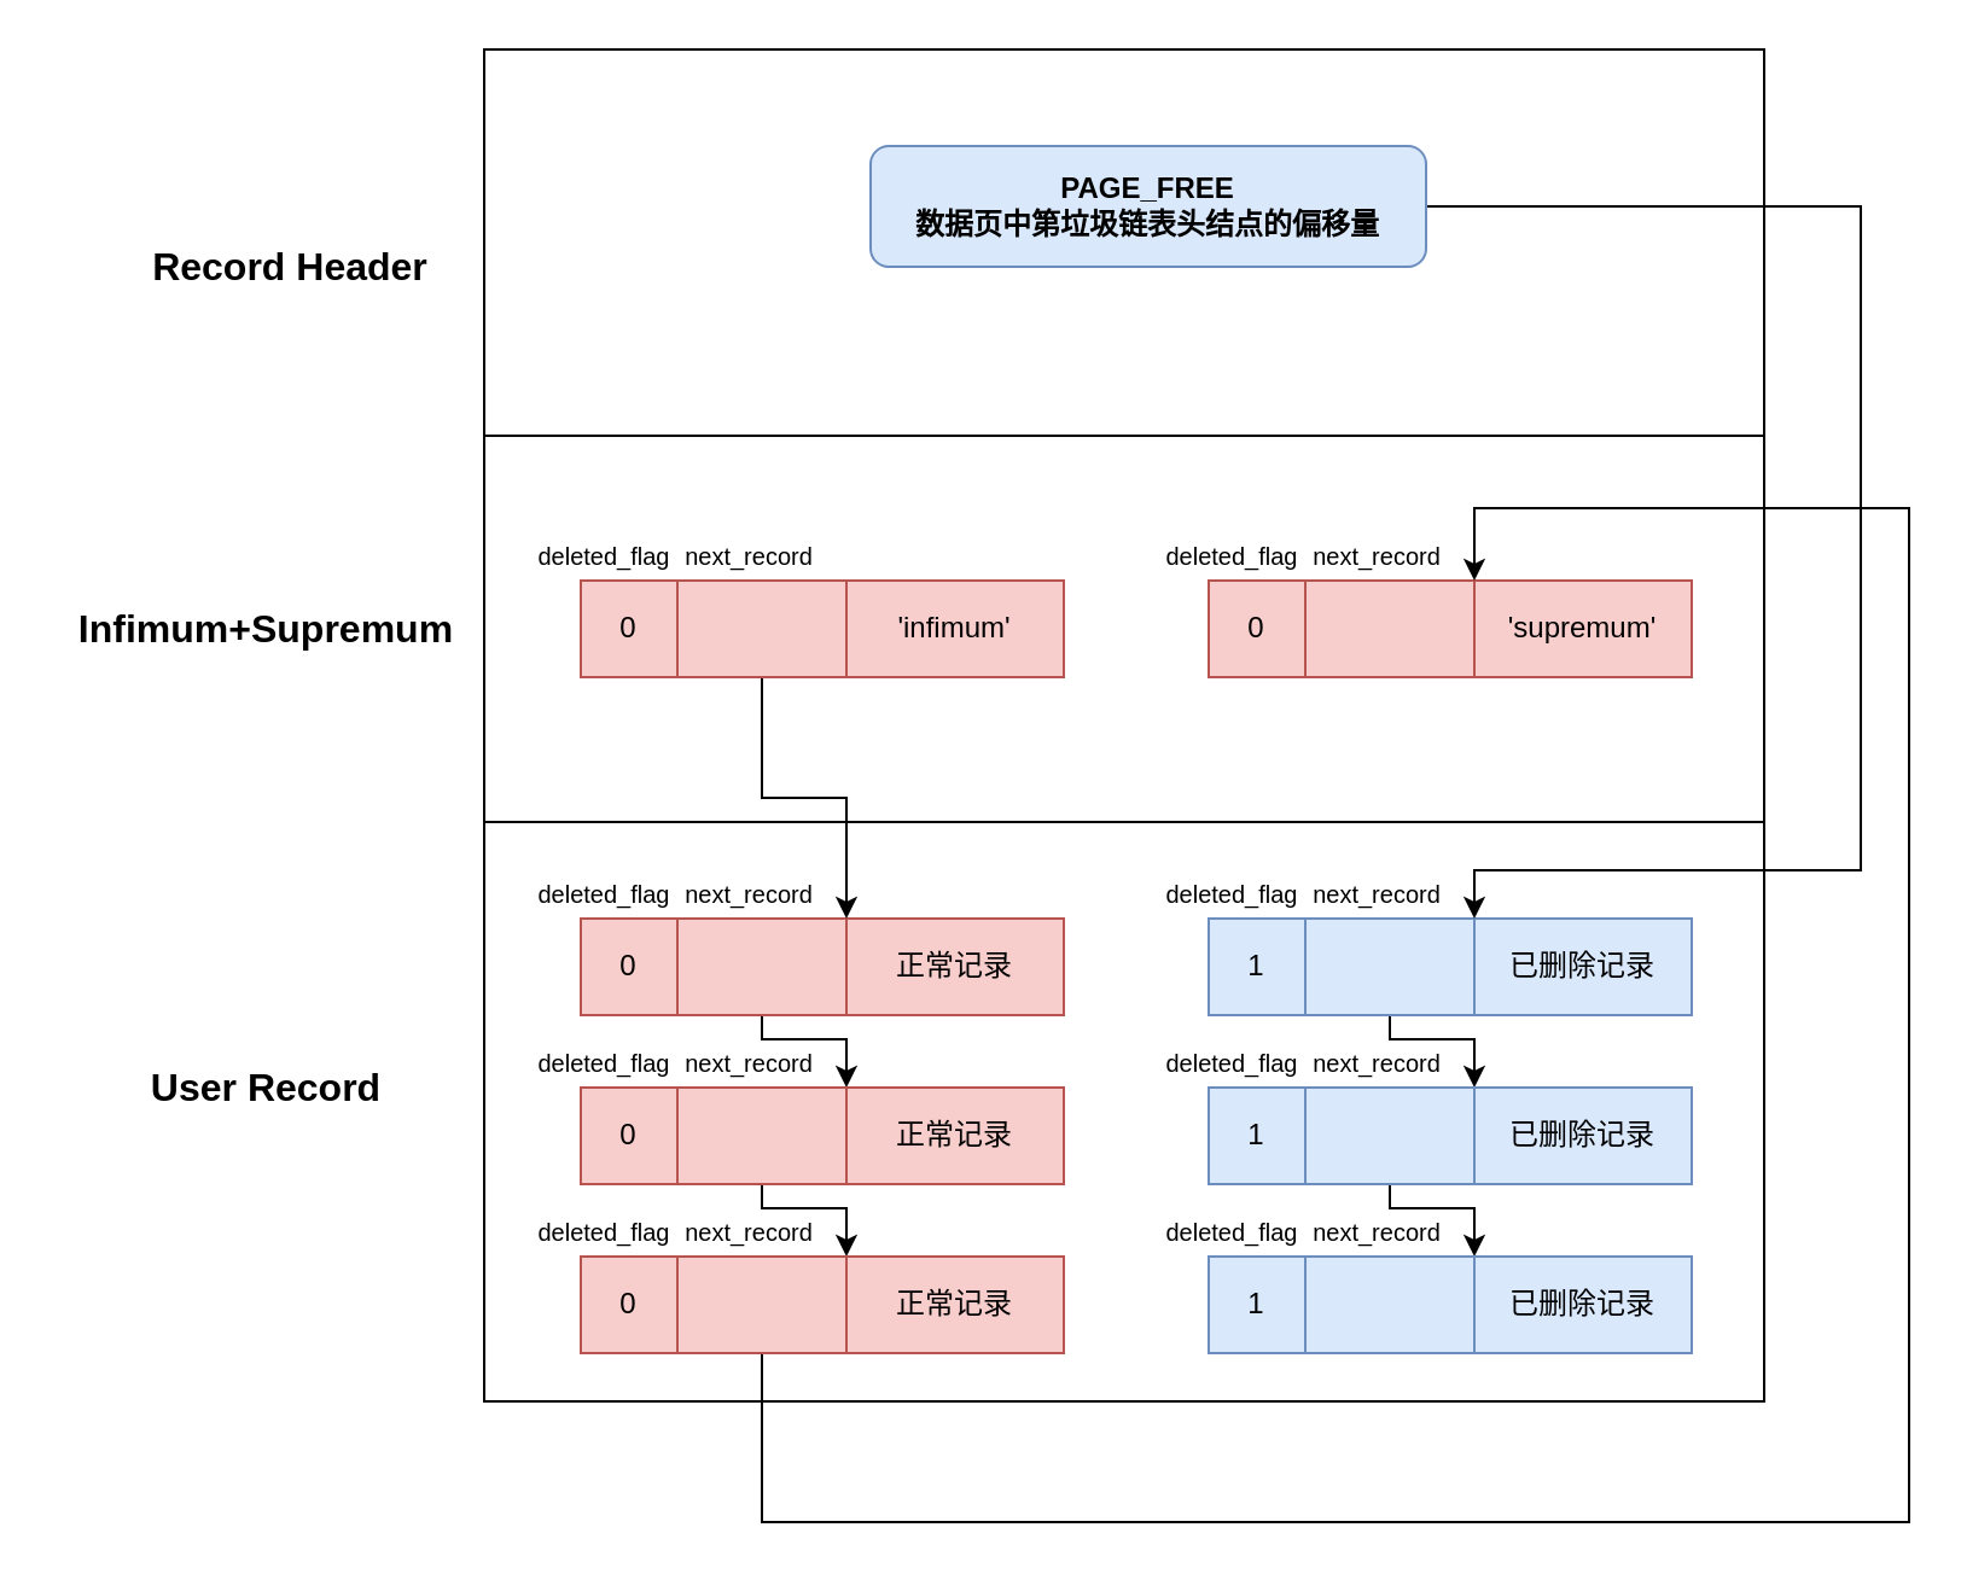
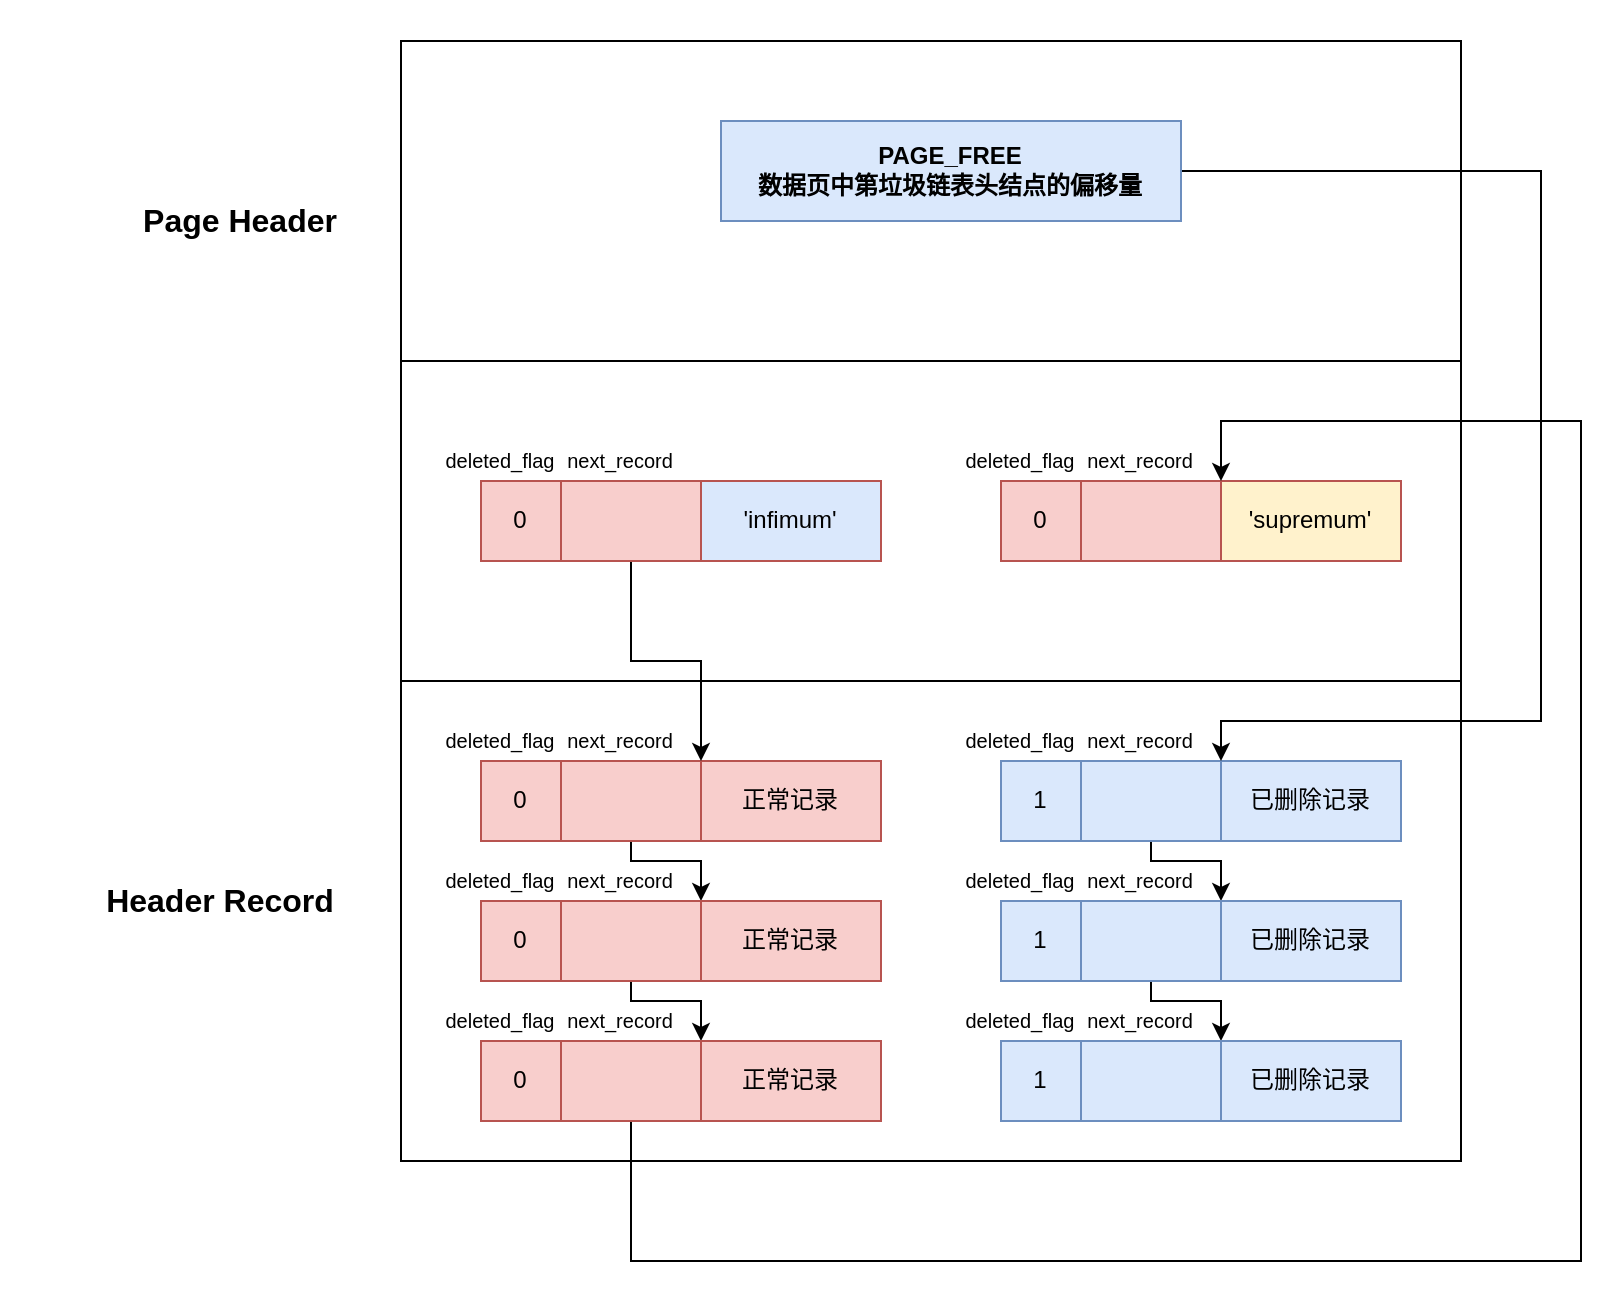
  <mxCell id="0" />
  <mxCell id="1" parent="0" />
  <mxCell id="2" value="" style="rounded=0;whiteSpace=wrap;html=1;" vertex="1" parent="1"><mxGeometry x="200" y="340" width="530" height="240" as="geometry" /></mxCell>
- <mxCell id="3" value="&lt;b&gt;&lt;font style=&quot;font-size: 16px&quot;&gt;User Record&lt;/font&gt;&lt;/b&gt;" style="text;html=1;strokeColor=none;fillColor=none;align=center;verticalAlign=middle;whiteSpace=wrap;rounded=0;" vertex="1" parent="1"><mxGeometry x="20" y="440" width="180" height="20" as="geometry" /></mxCell>
+ <mxCell id="3" value="&lt;b&gt;&lt;font style=&quot;font-size: 16px&quot;&gt;Header Record&lt;/font&gt;&lt;/b&gt;" style="text;html=1;strokeColor=none;fillColor=none;align=center;verticalAlign=middle;whiteSpace=wrap;rounded=0;" vertex="1" parent="1"><mxGeometry x="20" y="440" width="180" height="20" as="geometry" /></mxCell>
  <mxCell id="4" value="0" style="rounded=0;whiteSpace=wrap;html=1;fillColor=#f8cecc;strokeColor=#b85450;" vertex="1" parent="1"><mxGeometry x="240" y="380" width="40" height="40" as="geometry" /></mxCell>
  <mxCell id="5" value="&lt;font style=&quot;font-size: 10px&quot;&gt;deleted_flag&lt;/font&gt;" style="text;html=1;strokeColor=none;fillColor=none;align=center;verticalAlign=middle;whiteSpace=wrap;rounded=0;" vertex="1" parent="1"><mxGeometry x="230" y="360" width="40" height="20" as="geometry" /></mxCell>
  <mxCell id="6" value="正常记录" style="rounded=0;whiteSpace=wrap;html=1;fillColor=#f8cecc;strokeColor=#b85450;" vertex="1" parent="1"><mxGeometry x="350" y="380" width="90" height="40" as="geometry" /></mxCell>
  <mxCell id="7" style="edgeStyle=orthogonalEdgeStyle;rounded=0;orthogonalLoop=1;jettySize=auto;html=1;exitX=0.5;exitY=1;exitDx=0;exitDy=0;entryX=0;entryY=0;entryDx=0;entryDy=0;" edge="1" parent="1" source="8" target="25"><mxGeometry relative="1" as="geometry"><Array as="points"><mxPoint x="315" y="430" /><mxPoint x="350" y="430" /></Array></mxGeometry></mxCell>
  <mxCell id="8" value="" style="rounded=0;whiteSpace=wrap;html=1;fillColor=#f8cecc;strokeColor=#b85450;" vertex="1" parent="1"><mxGeometry x="280" y="380" width="70" height="40" as="geometry" /></mxCell>
  <mxCell id="9" value="&lt;font style=&quot;font-size: 10px&quot;&gt;next_record&lt;/font&gt;" style="text;html=1;strokeColor=none;fillColor=none;align=center;verticalAlign=middle;whiteSpace=wrap;rounded=0;" vertex="1" parent="1"><mxGeometry x="290" y="360" width="40" height="20" as="geometry" /></mxCell>
  <mxCell id="10" value="" style="rounded=0;whiteSpace=wrap;html=1;" vertex="1" parent="1"><mxGeometry x="200" y="180" width="530" height="160" as="geometry" /></mxCell>
- <mxCell id="11" value="&lt;b&gt;&lt;font style=&quot;font-size: 16px&quot;&gt;Infimum+Supremum&lt;/font&gt;&lt;/b&gt;" style="text;html=1;strokeColor=none;fillColor=none;align=center;verticalAlign=middle;whiteSpace=wrap;rounded=0;" vertex="1" parent="1"><mxGeometry x="20" y="250" width="180" height="20" as="geometry" /></mxCell>
  <mxCell id="12" value="0" style="rounded=0;whiteSpace=wrap;html=1;fillColor=#f8cecc;strokeColor=#b85450;" vertex="1" parent="1"><mxGeometry x="240" y="240" width="40" height="40" as="geometry" /></mxCell>
  <mxCell id="13" value="&lt;font style=&quot;font-size: 10px&quot;&gt;deleted_flag&lt;/font&gt;" style="text;html=1;strokeColor=none;fillColor=none;align=center;verticalAlign=middle;whiteSpace=wrap;rounded=0;" vertex="1" parent="1"><mxGeometry x="230" y="220" width="40" height="20" as="geometry" /></mxCell>
- <mxCell id="14" value="'infimum'" style="rounded=0;whiteSpace=wrap;html=1;fillColor=#f8cecc;strokeColor=#b85450;" vertex="1" parent="1"><mxGeometry x="350" y="240" width="90" height="40" as="geometry" /></mxCell>
+ <mxCell id="14" value="'infimum'" style="rounded=0;whiteSpace=wrap;html=1;fillColor=#dae8fc;strokeColor=#b85450;" vertex="1" parent="1"><mxGeometry x="350" y="240" width="90" height="40" as="geometry" /></mxCell>
  <mxCell id="15" style="edgeStyle=orthogonalEdgeStyle;rounded=0;orthogonalLoop=1;jettySize=auto;html=1;exitX=0.5;exitY=1;exitDx=0;exitDy=0;entryX=1;entryY=0;entryDx=0;entryDy=0;" edge="1" parent="1" source="16" target="8"><mxGeometry relative="1" as="geometry" /></mxCell>
  <mxCell id="16" value="" style="rounded=0;whiteSpace=wrap;html=1;fillColor=#f8cecc;strokeColor=#b85450;" vertex="1" parent="1"><mxGeometry x="280" y="240" width="70" height="40" as="geometry" /></mxCell>
  <mxCell id="17" value="&lt;font style=&quot;font-size: 10px&quot;&gt;next_record&lt;/font&gt;" style="text;html=1;strokeColor=none;fillColor=none;align=center;verticalAlign=middle;whiteSpace=wrap;rounded=0;" vertex="1" parent="1"><mxGeometry x="290" y="220" width="40" height="20" as="geometry" /></mxCell>
  <mxCell id="18" value="0" style="rounded=0;whiteSpace=wrap;html=1;fillColor=#f8cecc;strokeColor=#b85450;" vertex="1" parent="1"><mxGeometry x="500" y="240" width="40" height="40" as="geometry" /></mxCell>
  <mxCell id="19" value="&lt;font style=&quot;font-size: 10px&quot;&gt;deleted_flag&lt;/font&gt;" style="text;html=1;strokeColor=none;fillColor=none;align=center;verticalAlign=middle;whiteSpace=wrap;rounded=0;" vertex="1" parent="1"><mxGeometry x="490" y="220" width="40" height="20" as="geometry" /></mxCell>
- <mxCell id="20" value="'supremum'" style="rounded=0;whiteSpace=wrap;html=1;fillColor=#f8cecc;strokeColor=#b85450;" vertex="1" parent="1"><mxGeometry x="610" y="240" width="90" height="40" as="geometry" /></mxCell>
+ <mxCell id="20" value="'supremum'" style="rounded=0;whiteSpace=wrap;html=1;fillColor=#fff2cc;strokeColor=#b85450;" vertex="1" parent="1"><mxGeometry x="610" y="240" width="90" height="40" as="geometry" /></mxCell>
  <mxCell id="21" value="" style="rounded=0;whiteSpace=wrap;html=1;fillColor=#f8cecc;strokeColor=#b85450;" vertex="1" parent="1"><mxGeometry x="540" y="240" width="70" height="40" as="geometry" /></mxCell>
  <mxCell id="22" value="&lt;font style=&quot;font-size: 10px&quot;&gt;next_record&lt;/font&gt;" style="text;html=1;strokeColor=none;fillColor=none;align=center;verticalAlign=middle;whiteSpace=wrap;rounded=0;" vertex="1" parent="1"><mxGeometry x="550" y="220" width="40" height="20" as="geometry" /></mxCell>
  <mxCell id="23" value="0" style="rounded=0;whiteSpace=wrap;html=1;fillColor=#f8cecc;strokeColor=#b85450;" vertex="1" parent="1"><mxGeometry x="240" y="450" width="40" height="40" as="geometry" /></mxCell>
  <mxCell id="24" value="&lt;font style=&quot;font-size: 10px&quot;&gt;deleted_flag&lt;/font&gt;" style="text;html=1;strokeColor=none;fillColor=none;align=center;verticalAlign=middle;whiteSpace=wrap;rounded=0;" vertex="1" parent="1"><mxGeometry x="230" y="430" width="40" height="20" as="geometry" /></mxCell>
  <mxCell id="25" value="正常记录" style="rounded=0;whiteSpace=wrap;html=1;fillColor=#f8cecc;strokeColor=#b85450;" vertex="1" parent="1"><mxGeometry x="350" y="450" width="90" height="40" as="geometry" /></mxCell>
  <mxCell id="26" style="edgeStyle=orthogonalEdgeStyle;rounded=0;orthogonalLoop=1;jettySize=auto;html=1;exitX=0.5;exitY=1;exitDx=0;exitDy=0;entryX=0;entryY=0;entryDx=0;entryDy=0;" edge="1" parent="1" source="27" target="31"><mxGeometry relative="1" as="geometry"><Array as="points"><mxPoint x="315" y="500" /><mxPoint x="350" y="500" /></Array></mxGeometry></mxCell>
  <mxCell id="27" value="" style="rounded=0;whiteSpace=wrap;html=1;fillColor=#f8cecc;strokeColor=#b85450;" vertex="1" parent="1"><mxGeometry x="280" y="450" width="70" height="40" as="geometry" /></mxCell>
  <mxCell id="28" value="&lt;font style=&quot;font-size: 10px&quot;&gt;next_record&lt;/font&gt;" style="text;html=1;strokeColor=none;fillColor=none;align=center;verticalAlign=middle;whiteSpace=wrap;rounded=0;" vertex="1" parent="1"><mxGeometry x="290" y="430" width="40" height="20" as="geometry" /></mxCell>
  <mxCell id="29" value="0" style="rounded=0;whiteSpace=wrap;html=1;fillColor=#f8cecc;strokeColor=#b85450;" vertex="1" parent="1"><mxGeometry x="240" y="520" width="40" height="40" as="geometry" /></mxCell>
  <mxCell id="30" value="&lt;font style=&quot;font-size: 10px&quot;&gt;deleted_flag&lt;/font&gt;" style="text;html=1;strokeColor=none;fillColor=none;align=center;verticalAlign=middle;whiteSpace=wrap;rounded=0;" vertex="1" parent="1"><mxGeometry x="230" y="500" width="40" height="20" as="geometry" /></mxCell>
  <mxCell id="31" value="正常记录" style="rounded=0;whiteSpace=wrap;html=1;fillColor=#f8cecc;strokeColor=#b85450;" vertex="1" parent="1"><mxGeometry x="350" y="520" width="90" height="40" as="geometry" /></mxCell>
  <mxCell id="32" style="edgeStyle=orthogonalEdgeStyle;rounded=0;orthogonalLoop=1;jettySize=auto;html=1;exitX=0.5;exitY=1;exitDx=0;exitDy=0;entryX=0;entryY=0;entryDx=0;entryDy=0;" edge="1" parent="1" source="33" target="20"><mxGeometry relative="1" as="geometry"><Array as="points"><mxPoint x="315" y="630" /><mxPoint x="790" y="630" /><mxPoint x="790" y="210" /><mxPoint x="610" y="210" /></Array></mxGeometry></mxCell>
  <mxCell id="33" value="" style="rounded=0;whiteSpace=wrap;html=1;fillColor=#f8cecc;strokeColor=#b85450;" vertex="1" parent="1"><mxGeometry x="280" y="520" width="70" height="40" as="geometry" /></mxCell>
  <mxCell id="34" value="&lt;font style=&quot;font-size: 10px&quot;&gt;next_record&lt;/font&gt;" style="text;html=1;strokeColor=none;fillColor=none;align=center;verticalAlign=middle;whiteSpace=wrap;rounded=0;" vertex="1" parent="1"><mxGeometry x="290" y="500" width="40" height="20" as="geometry" /></mxCell>
  <mxCell id="35" value="1" style="rounded=0;whiteSpace=wrap;html=1;fillColor=#dae8fc;strokeColor=#6c8ebf;" vertex="1" parent="1"><mxGeometry x="500" y="380" width="40" height="40" as="geometry" /></mxCell>
  <mxCell id="36" value="&lt;font style=&quot;font-size: 10px&quot;&gt;deleted_flag&lt;/font&gt;" style="text;html=1;strokeColor=none;fillColor=none;align=center;verticalAlign=middle;whiteSpace=wrap;rounded=0;" vertex="1" parent="1"><mxGeometry x="490" y="360" width="40" height="20" as="geometry" /></mxCell>
  <mxCell id="37" value="已删除记录" style="rounded=0;whiteSpace=wrap;html=1;fillColor=#dae8fc;strokeColor=#6c8ebf;" vertex="1" parent="1"><mxGeometry x="610" y="380" width="90" height="40" as="geometry" /></mxCell>
  <mxCell id="38" style="edgeStyle=orthogonalEdgeStyle;rounded=0;orthogonalLoop=1;jettySize=auto;html=1;exitX=0.5;exitY=1;exitDx=0;exitDy=0;entryX=0;entryY=0;entryDx=0;entryDy=0;" edge="1" parent="1" source="39" target="43"><mxGeometry relative="1" as="geometry"><Array as="points"><mxPoint x="575" y="430" /><mxPoint x="610" y="430" /></Array></mxGeometry></mxCell>
  <mxCell id="39" value="" style="rounded=0;whiteSpace=wrap;html=1;fillColor=#dae8fc;strokeColor=#6c8ebf;" vertex="1" parent="1"><mxGeometry x="540" y="380" width="70" height="40" as="geometry" /></mxCell>
  <mxCell id="40" value="&lt;font style=&quot;font-size: 10px&quot;&gt;next_record&lt;/font&gt;" style="text;html=1;strokeColor=none;fillColor=none;align=center;verticalAlign=middle;whiteSpace=wrap;rounded=0;" vertex="1" parent="1"><mxGeometry x="550" y="360" width="40" height="20" as="geometry" /></mxCell>
  <mxCell id="41" value="1" style="rounded=0;whiteSpace=wrap;html=1;fillColor=#dae8fc;strokeColor=#6c8ebf;" vertex="1" parent="1"><mxGeometry x="500" y="450" width="40" height="40" as="geometry" /></mxCell>
  <mxCell id="42" value="&lt;font style=&quot;font-size: 10px&quot;&gt;deleted_flag&lt;/font&gt;" style="text;html=1;strokeColor=none;fillColor=none;align=center;verticalAlign=middle;whiteSpace=wrap;rounded=0;" vertex="1" parent="1"><mxGeometry x="490" y="430" width="40" height="20" as="geometry" /></mxCell>
  <mxCell id="43" value="已删除记录" style="rounded=0;whiteSpace=wrap;html=1;fillColor=#dae8fc;strokeColor=#6c8ebf;" vertex="1" parent="1"><mxGeometry x="610" y="450" width="90" height="40" as="geometry" /></mxCell>
  <mxCell id="44" style="edgeStyle=orthogonalEdgeStyle;rounded=0;orthogonalLoop=1;jettySize=auto;html=1;exitX=0.5;exitY=1;exitDx=0;exitDy=0;entryX=0;entryY=0;entryDx=0;entryDy=0;" edge="1" parent="1" source="45" target="49"><mxGeometry relative="1" as="geometry"><Array as="points"><mxPoint x="575" y="500" /><mxPoint x="610" y="500" /></Array></mxGeometry></mxCell>
  <mxCell id="45" value="" style="rounded=0;whiteSpace=wrap;html=1;fillColor=#dae8fc;strokeColor=#6c8ebf;" vertex="1" parent="1"><mxGeometry x="540" y="450" width="70" height="40" as="geometry" /></mxCell>
  <mxCell id="46" value="&lt;font style=&quot;font-size: 10px&quot;&gt;next_record&lt;/font&gt;" style="text;html=1;strokeColor=none;fillColor=none;align=center;verticalAlign=middle;whiteSpace=wrap;rounded=0;" vertex="1" parent="1"><mxGeometry x="550" y="430" width="40" height="20" as="geometry" /></mxCell>
  <mxCell id="47" value="1" style="rounded=0;whiteSpace=wrap;html=1;fillColor=#dae8fc;strokeColor=#6c8ebf;" vertex="1" parent="1"><mxGeometry x="500" y="520" width="40" height="40" as="geometry" /></mxCell>
  <mxCell id="48" value="&lt;font style=&quot;font-size: 10px&quot;&gt;deleted_flag&lt;/font&gt;" style="text;html=1;strokeColor=none;fillColor=none;align=center;verticalAlign=middle;whiteSpace=wrap;rounded=0;" vertex="1" parent="1"><mxGeometry x="490" y="500" width="40" height="20" as="geometry" /></mxCell>
  <mxCell id="49" value="已删除记录" style="rounded=0;whiteSpace=wrap;html=1;fillColor=#dae8fc;strokeColor=#6c8ebf;" vertex="1" parent="1"><mxGeometry x="610" y="520" width="90" height="40" as="geometry" /></mxCell>
  <mxCell id="50" value="" style="rounded=0;whiteSpace=wrap;html=1;fillColor=#dae8fc;strokeColor=#6c8ebf;" vertex="1" parent="1"><mxGeometry x="540" y="520" width="70" height="40" as="geometry" /></mxCell>
  <mxCell id="51" value="&lt;font style=&quot;font-size: 10px&quot;&gt;next_record&lt;/font&gt;" style="text;html=1;strokeColor=none;fillColor=none;align=center;verticalAlign=middle;whiteSpace=wrap;rounded=0;" vertex="1" parent="1"><mxGeometry x="550" y="500" width="40" height="20" as="geometry" /></mxCell>
  <mxCell id="52" value="" style="rounded=0;whiteSpace=wrap;html=1;" vertex="1" parent="1"><mxGeometry x="200" y="20" width="530" height="160" as="geometry" /></mxCell>
- <mxCell id="53" value="&lt;b&gt;&lt;font style=&quot;font-size: 16px&quot;&gt;Record Header&lt;/font&gt;&lt;/b&gt;" style="text;html=1;strokeColor=none;fillColor=none;align=center;verticalAlign=middle;whiteSpace=wrap;rounded=0;" vertex="1" parent="1"><mxGeometry x="30" y="100" width="180" height="20" as="geometry" /></mxCell>
+ <mxCell id="53" value="&lt;b&gt;&lt;font style=&quot;font-size: 16px&quot;&gt;Page Header&lt;/font&gt;&lt;/b&gt;" style="text;html=1;strokeColor=none;fillColor=none;align=center;verticalAlign=middle;whiteSpace=wrap;rounded=0;" vertex="1" parent="1"><mxGeometry x="30" y="100" width="180" height="20" as="geometry" /></mxCell>
  <mxCell id="54" style="edgeStyle=orthogonalEdgeStyle;rounded=0;orthogonalLoop=1;jettySize=auto;html=1;exitX=1;exitY=0.5;exitDx=0;exitDy=0;entryX=0;entryY=0;entryDx=0;entryDy=0;" edge="1" parent="1" source="55" target="37"><mxGeometry relative="1" as="geometry"><Array as="points"><mxPoint x="770" y="85" /><mxPoint x="770" y="360" /><mxPoint x="610" y="360" /></Array></mxGeometry></mxCell>
- <mxCell id="55" value="&lt;b&gt;PAGE_FREE&lt;br&gt;数据页中第垃圾链表头结点的偏移量&lt;/b&gt;" style="whiteSpace=wrap;html=1;fillColor=#dae8fc;strokeColor=#6c8ebf;rounded=1;" vertex="1" parent="1"><mxGeometry x="360" y="60" width="230" height="50" as="geometry" /></mxCell>
+ <mxCell id="55" value="&lt;b&gt;PAGE_FREE&lt;br&gt;数据页中第垃圾链表头结点的偏移量&lt;/b&gt;" style="rounded=0;whiteSpace=wrap;html=1;fillColor=#dae8fc;strokeColor=#6c8ebf;" vertex="1" parent="1"><mxGeometry x="360" y="60" width="230" height="50" as="geometry" /></mxCell>
